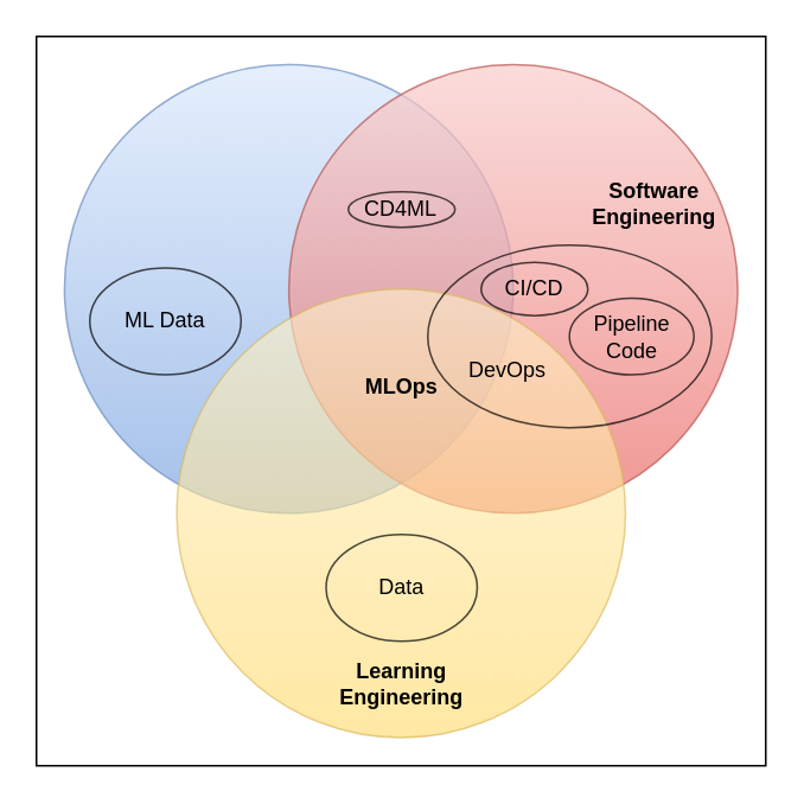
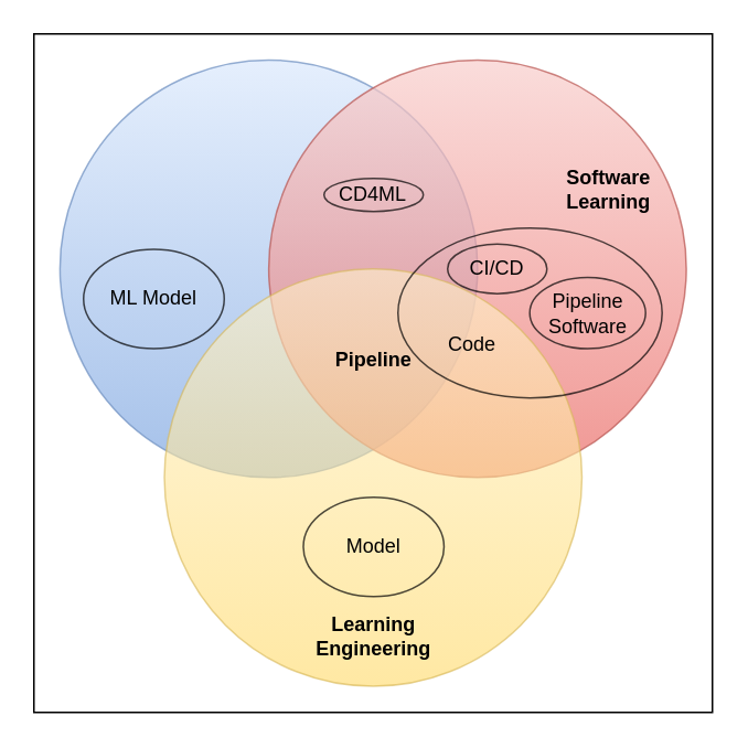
  <mxCell id="0" />
  <mxCell id="1" parent="0" />
  <mxCell id="2" value="" style="rounded=0;whiteSpace=wrap;html=1;fillStyle=auto;" vertex="1" parent="1"><mxGeometry x="20" y="20" width="410" height="410" as="geometry" /></mxCell>
  <mxCell id="3" value="" style="ellipse;whiteSpace=wrap;html=1;aspect=fixed;fillStyle=solid;fillColor=#dae8fc;strokeColor=#6c8ebf;opacity=70;gradientColor=#7ea6e0;" vertex="1" parent="1"><mxGeometry x="35.769" y="35.769" width="252.308" height="252.308" as="geometry" /></mxCell>
  <mxCell id="4" value="" style="ellipse;whiteSpace=wrap;html=1;aspect=fixed;fillStyle=solid;fillColor=#f8cecc;strokeColor=#b85450;opacity=70;gradientColor=#ea6b66;" vertex="1" parent="1"><mxGeometry x="161.923" y="35.769" width="252.308" height="252.308" as="geometry" /></mxCell>
  <mxCell id="5" value="" style="ellipse;whiteSpace=wrap;html=1;aspect=fixed;fillStyle=auto;fillColor=#fff2cc;strokeColor=#d6b656;opacity=60;gradientColor=#ffd966;" vertex="1" parent="1"><mxGeometry x="98.846" y="161.923" width="252.308" height="252.308" as="geometry" /></mxCell>
- <mxCell id="6" value="&lt;b&gt;Software Engineering&lt;/b&gt;" style="text;html=1;strokeColor=none;fillColor=none;align=center;verticalAlign=middle;whiteSpace=wrap;rounded=0;fillStyle=auto;opacity=70;" vertex="1" parent="1"><mxGeometry x="319.616" y="89.995" width="94.615" height="47.308" as="geometry" /></mxCell>
+ <mxCell id="6" value="&lt;b&gt;Software Learning&lt;/b&gt;" style="text;html=1;strokeColor=none;fillColor=none;align=center;verticalAlign=middle;whiteSpace=wrap;rounded=0;fillStyle=auto;opacity=70;" vertex="1" parent="1"><mxGeometry x="319.616" y="89.995" width="94.615" height="47.308" as="geometry" /></mxCell>
  <mxCell id="7" value="&lt;b&gt;Learning Engineering&lt;/b&gt;" style="text;html=1;strokeColor=none;fillColor=none;align=center;verticalAlign=middle;whiteSpace=wrap;rounded=0;fillStyle=auto;opacity=70;" vertex="1" parent="1"><mxGeometry x="178.002" y="359.996" width="94.615" height="47.308" as="geometry" /></mxCell>
- <mxCell id="8" value="&lt;b&gt;MLOps&lt;/b&gt;" style="text;html=1;strokeColor=none;fillColor=none;align=center;verticalAlign=middle;whiteSpace=wrap;rounded=0;fillStyle=auto;opacity=70;" vertex="1" parent="1"><mxGeometry x="177.692" y="193.462" width="94.615" height="47.308" as="geometry" /></mxCell>
+ <mxCell id="8" value="&lt;b&gt;Pipeline&lt;/b&gt;" style="text;html=1;strokeColor=none;fillColor=none;align=center;verticalAlign=middle;whiteSpace=wrap;rounded=0;fillStyle=auto;opacity=70;" vertex="1" parent="1"><mxGeometry x="177.692" y="193.462" width="94.615" height="47.308" as="geometry" /></mxCell>
  <mxCell id="9" value="CD4ML" style="ellipse;whiteSpace=wrap;html=1;fillStyle=auto;opacity=70;fillColor=none;" vertex="1" parent="1"><mxGeometry x="195.31" y="107.3" width="60" height="20" as="geometry" /></mxCell>
  <mxCell id="10" value="" style="ellipse;whiteSpace=wrap;html=1;fillStyle=auto;opacity=70;fillColor=none;" vertex="1" parent="1"><mxGeometry x="240" y="137.3" width="159.62" height="102.7" as="geometry" /></mxCell>
  <mxCell id="11" value="CI/CD" style="ellipse;whiteSpace=wrap;html=1;fillStyle=auto;opacity=70;fillColor=none;" vertex="1" parent="1"><mxGeometry x="270" y="146.92" width="60" height="30" as="geometry" /></mxCell>
- <mxCell id="12" value="Pipeline&lt;br&gt;Code" style="ellipse;whiteSpace=wrap;html=1;fillStyle=auto;opacity=70;fillColor=none;" vertex="1" parent="1"><mxGeometry x="319.62" y="167.11" width="70" height="43.08" as="geometry" /></mxCell>
- <mxCell id="13" value="DevOps" style="text;html=1;strokeColor=none;fillColor=none;align=center;verticalAlign=middle;whiteSpace=wrap;rounded=0;fillStyle=auto;opacity=70;" vertex="1" parent="1"><mxGeometry x="255.31" y="193.46" width="60" height="30" as="geometry" /></mxCell>
- <mxCell id="14" value="Data" style="ellipse;whiteSpace=wrap;html=1;fillStyle=auto;opacity=70;fillColor=none;" vertex="1" parent="1"><mxGeometry x="182.81" y="300" width="85" height="60" as="geometry" /></mxCell>
- <mxCell id="15" value="ML Data" style="ellipse;whiteSpace=wrap;html=1;fillStyle=auto;opacity=70;fillColor=none;" vertex="1" parent="1"><mxGeometry x="50" y="150.19" width="85" height="60" as="geometry" /></mxCell>
+ <mxCell id="12" value="Pipeline&lt;br&gt;Software" style="ellipse;whiteSpace=wrap;html=1;fillStyle=auto;opacity=70;fillColor=none;" vertex="1" parent="1"><mxGeometry x="319.62" y="167.11" width="70" height="43.08" as="geometry" /></mxCell>
+ <mxCell id="13" value="Code" style="text;html=1;strokeColor=none;fillColor=none;align=center;verticalAlign=middle;whiteSpace=wrap;rounded=0;fillStyle=auto;opacity=70;" vertex="1" parent="1"><mxGeometry x="255.31" y="193.46" width="60" height="30" as="geometry" /></mxCell>
+ <mxCell id="14" value="Model" style="ellipse;whiteSpace=wrap;html=1;fillStyle=auto;opacity=70;fillColor=none;" vertex="1" parent="1"><mxGeometry x="182.81" y="300" width="85" height="60" as="geometry" /></mxCell>
+ <mxCell id="15" value="ML Model" style="ellipse;whiteSpace=wrap;html=1;fillStyle=auto;opacity=70;fillColor=none;" vertex="1" parent="1"><mxGeometry x="50" y="150.19" width="85" height="60" as="geometry" /></mxCell>
